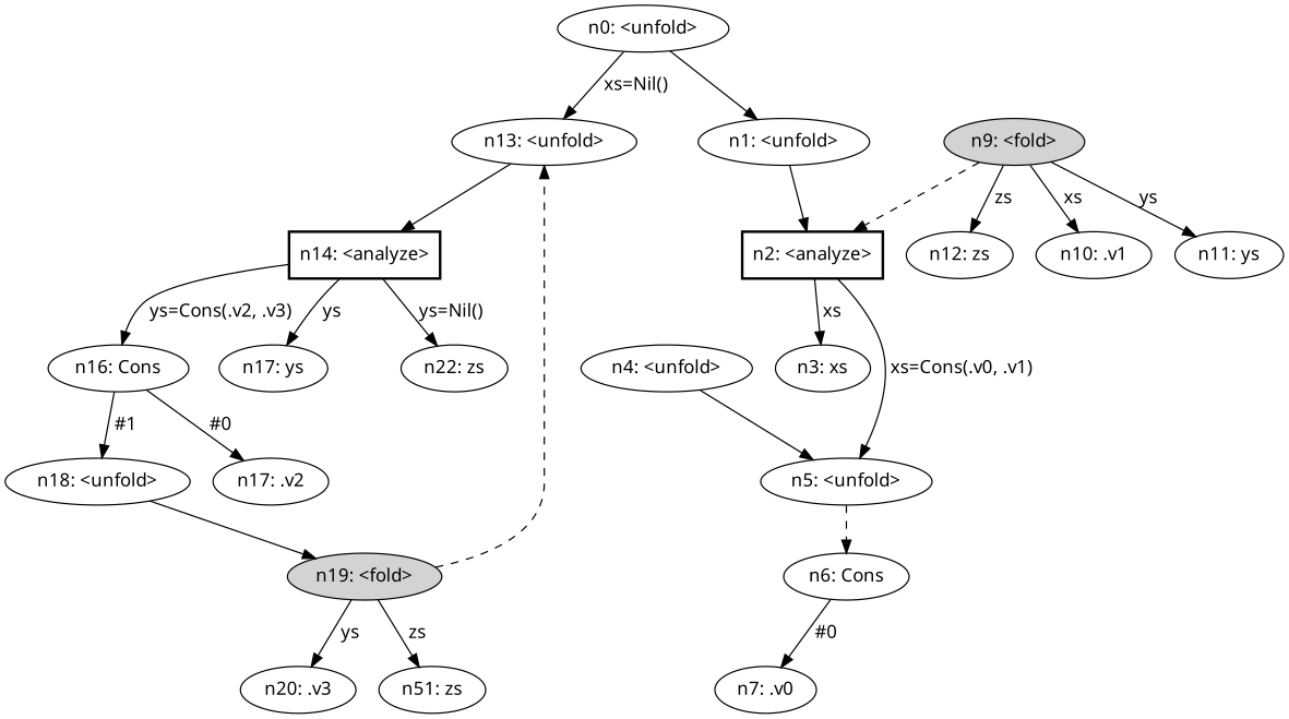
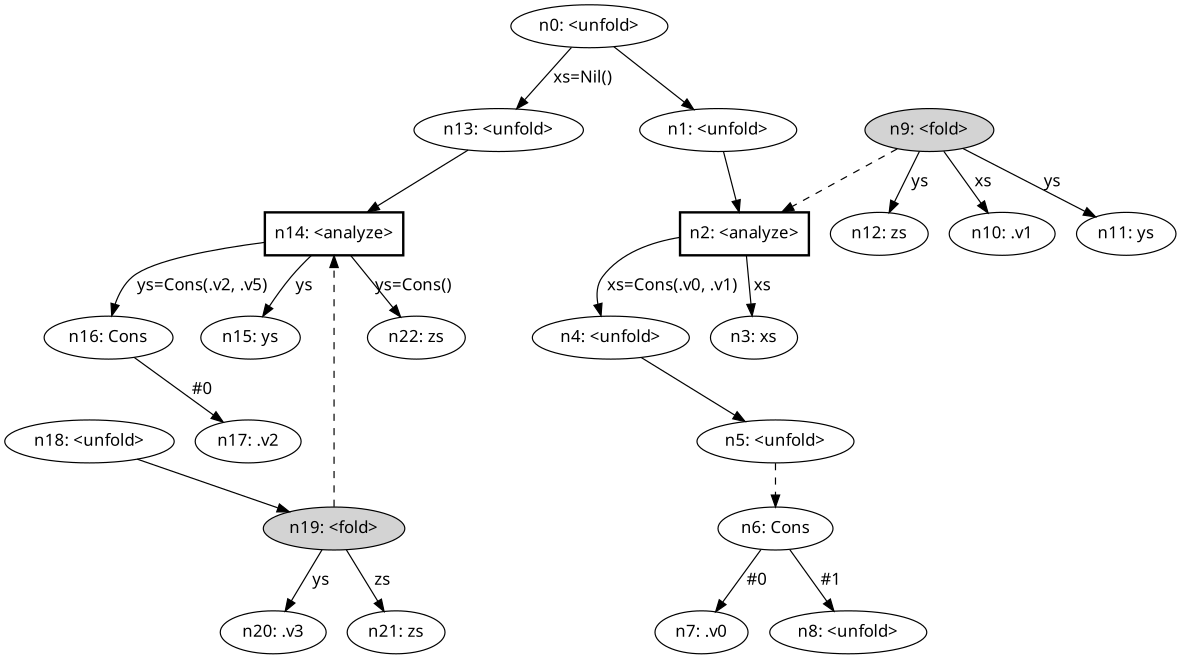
  digraph {
    node [fontname="bold helvetica"]
    edge [fontname="bold helvetica"]
    n1 [label="n0: <unfold>"]
    n2 [label="n1: <unfold>"]
    n3 [label="n13: <unfold>"]
    n4 [label="n2: <analyze>" shape=box style=bold]
    n5 [label="n3: xs"]
    n6 [label="n4: <unfold>"]
    n7 [label="n5: <unfold>"]
    n8 [label="n14: <analyze>" shape=box style=bold]
    n9 [label="n6: Cons"]
    n10 [label="n7: .v0"]
+   n11 [label="n8: <unfold>"]
    n12 [label="n9: <fold>" style=filled]
    n13 [label="n10: .v1"]
    n14 [label="n11: ys"]
    n15 [label="n12: zs"]
-   n16 [label="n17: ys"]
+   n16 [label="n15: ys"]
    n17 [label="n16: Cons"]
    n18 [label="n22: zs"]
    n19 [label="n17: .v2"]
    n20 [label="n18: <unfold>"]
    n21 [label="n19: <fold>" style=filled]
    n22 [label="n20: .v3"]
-   n23 [label="n51: zs"]
+   n23 [label="n21: zs"]
    n1 -> n2
    n1 -> n3 [label=" xs=Nil() "]
    n2 -> n4
    n3 -> n8
    n4 -> n5 [label=" xs "]
-   n4 -> n7 [label=" xs=Cons(.v0, .v1) "]
+   n4 -> n6 [label=" xs=Cons(.v0, .v1) "]
    n6 -> n7
    n7 -> n9 [style=dashed]
    n8 -> n16 [label=" ys "]
-   n8 -> n17 [label=" ys=Cons(.v2, .v3) "]
-   n8 -> n18 [label=" ys=Nil() "]
+   n8 -> n17 [label=" ys=Cons(.v2, .v5) "]
+   n8 -> n18 [label=" ys=Cons() "]
    n9 -> n10 [label=" #0 "]
+   n9 -> n11 [label=" #1 "]
    n12 -> n4 [style=dashed]
    n12 -> n13 [label=" xs "]
    n12 -> n14 [label=" ys "]
-   n12 -> n15 [label=" zs "]
+   n12 -> n15 [label=" ys "]
    n17 -> n19 [label=" #0 "]
-   n17 -> n20 [label=" #1 "]
    n20 -> n21
-   n21 -> n3 [style=dashed]
+   n21 -> n8 [style=dashed]
    n21 -> n22 [label=" ys "]
    n21 -> n23 [label=" zs "]
  }
